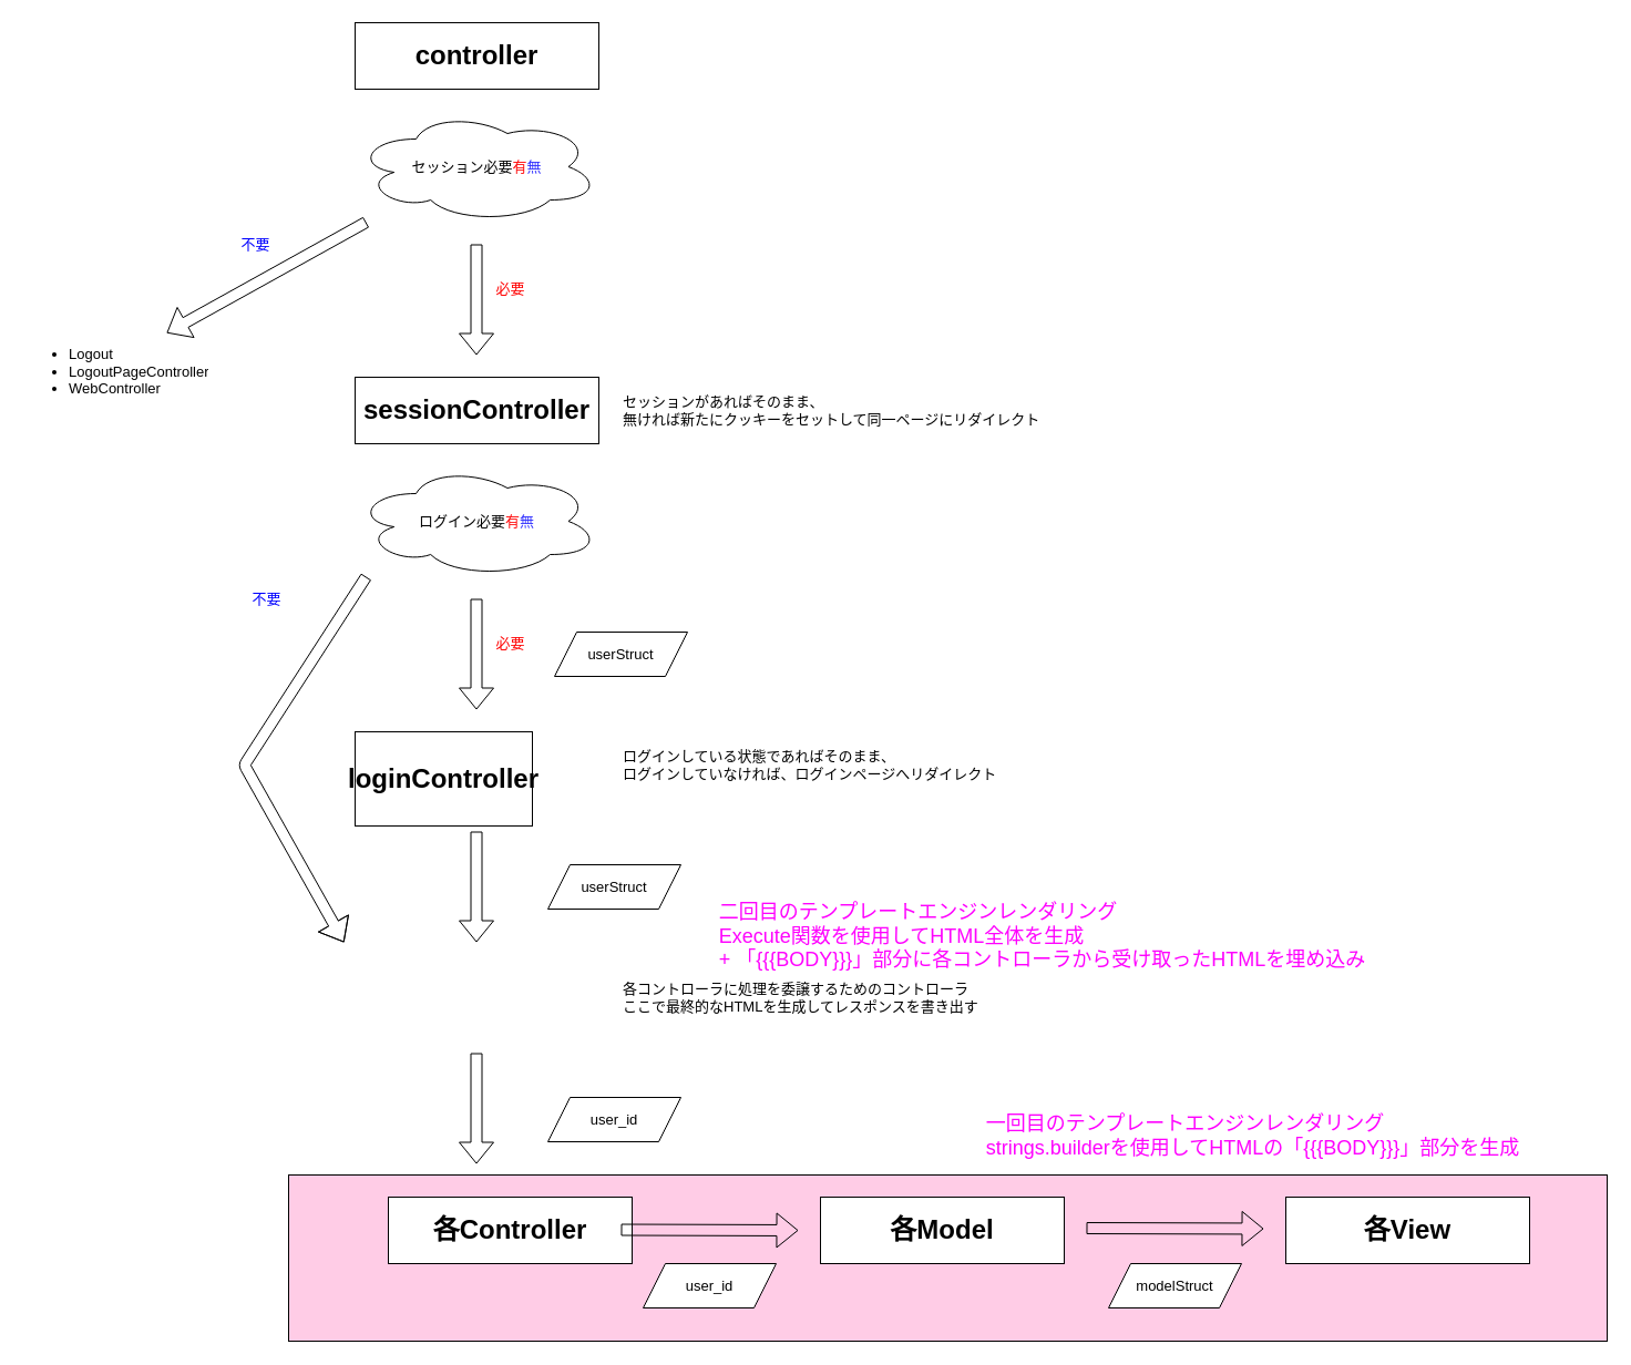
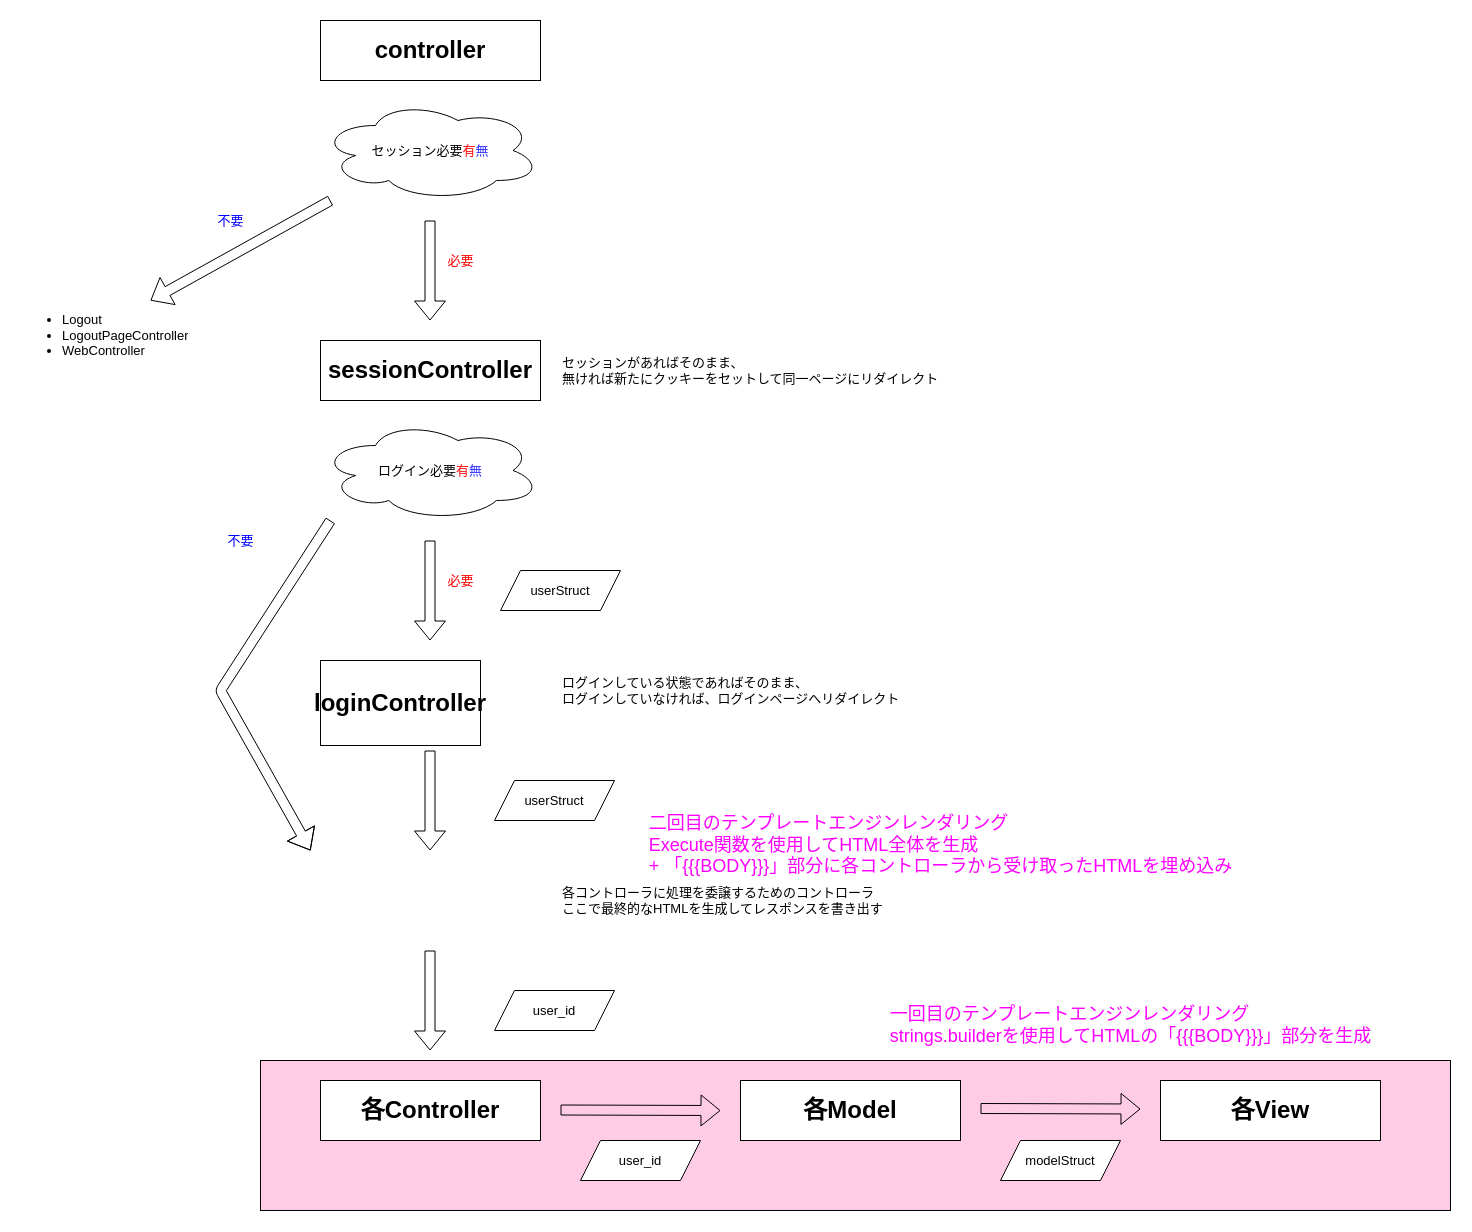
  <mxCell id="0" />
  <mxCell id="1" parent="0" />
  <mxCell id="2" value="" style="rounded=0;whiteSpace=wrap;html=1;fontFamily=Helvetica;fontSize=13;fontColor=#000000;fillColor=#FFCCE6;" parent="1" vertex="1"><mxGeometry x="260" y="1060" width="1190" height="150" as="geometry" /></mxCell>
  <mxCell id="3" value="&lt;h1&gt;controller&lt;/h1&gt;" style="rounded=0;whiteSpace=wrap;html=1;" parent="1" vertex="1"><mxGeometry x="320" y="20" width="220" height="60" as="geometry" /></mxCell>
  <mxCell id="4" value="&lt;h1&gt;sessionController&lt;/h1&gt;" style="rounded=0;whiteSpace=wrap;html=1;" parent="1" vertex="1"><mxGeometry x="320" y="340" width="220" height="60" as="geometry" /></mxCell>
  <mxCell id="5" value="" style="shape=flexArrow;endArrow=classic;html=1;fontFamily=Helvetica;fontSize=13;" parent="1" edge="1"><mxGeometry width="50" height="50" relative="1" as="geometry"><mxPoint x="330" y="520" as="sourcePoint" /><mxPoint x="310" y="850" as="targetPoint" /><Array as="points"><mxPoint x="220" y="690" /></Array></mxGeometry></mxCell>
  <mxCell id="6" value="不要" style="text;html=1;align=center;verticalAlign=middle;resizable=0;points=[];autosize=1;strokeColor=none;fillColor=none;fontSize=13;fontFamily=Helvetica;fontColor=#0000FF;" parent="1" vertex="1"><mxGeometry x="220" y="530" width="40" height="20" as="geometry" /></mxCell>
  <mxCell id="7" value="セッション必要&lt;font color=&quot;#ff0a0a&quot;&gt;有&lt;/font&gt;&lt;font color=&quot;#3333ff&quot;&gt;無&lt;/font&gt;" style="ellipse;shape=cloud;whiteSpace=wrap;html=1;fontFamily=Helvetica;fontSize=13;" parent="1" vertex="1"><mxGeometry x="320" y="100" width="220" height="100" as="geometry" /></mxCell>
  <mxCell id="8" value="&lt;ul&gt;&lt;li&gt;Logout&lt;/li&gt;&lt;li&gt;LogoutPageController&lt;/li&gt;&lt;li&gt;WebController&lt;/li&gt;&lt;/ul&gt;" style="text;strokeColor=none;fillColor=none;html=1;whiteSpace=wrap;verticalAlign=middle;overflow=hidden;fontFamily=Helvetica;fontSize=13;" parent="1" vertex="1"><mxGeometry x="20" y="290" width="190" height="90" as="geometry" /></mxCell>
  <mxCell id="9" value="" style="shape=flexArrow;endArrow=classic;html=1;fontFamily=Helvetica;fontSize=13;" parent="1" edge="1"><mxGeometry width="50" height="50" relative="1" as="geometry"><mxPoint x="429.5" y="220" as="sourcePoint" /><mxPoint x="429.5" y="320" as="targetPoint" /></mxGeometry></mxCell>
  <mxCell id="10" value="必要" style="text;html=1;align=center;verticalAlign=middle;resizable=0;points=[];autosize=1;strokeColor=none;fillColor=none;fontSize=13;fontFamily=Helvetica;fontColor=#FF0000;" parent="1" vertex="1"><mxGeometry x="440" y="250" width="40" height="20" as="geometry" /></mxCell>
  <mxCell id="11" value="セッションがあればそのまま、&lt;br&gt;無ければ新たにクッキーをセットして同一ページにリダイレクト" style="text;html=1;align=left;verticalAlign=middle;resizable=0;points=[];autosize=1;strokeColor=none;fillColor=none;fontSize=13;fontFamily=Helvetica;fontColor=#000000;" parent="1" vertex="1"><mxGeometry x="560" y="350" width="390" height="40" as="geometry" /></mxCell>
  <mxCell id="12" value="&lt;h1&gt;loginController&lt;/h1&gt;" style="rounded=0;whiteSpace=wrap;html=1;" parent="1" vertex="1"><mxGeometry x="320" y="660" width="160" height="85" as="geometry" /></mxCell>
  <mxCell id="13" value="ログイン必要&lt;font color=&quot;#ff0a0a&quot;&gt;有&lt;/font&gt;&lt;font color=&quot;#3333ff&quot;&gt;無&lt;/font&gt;" style="ellipse;shape=cloud;whiteSpace=wrap;html=1;fontFamily=Helvetica;fontSize=13;" parent="1" vertex="1"><mxGeometry x="320" y="420" width="220" height="100" as="geometry" /></mxCell>
  <mxCell id="14" value="" style="shape=flexArrow;endArrow=classic;html=1;fontFamily=Helvetica;fontSize=13;" parent="1" edge="1"><mxGeometry width="50" height="50" relative="1" as="geometry"><mxPoint x="429.5" y="540" as="sourcePoint" /><mxPoint x="429.5" y="640" as="targetPoint" /></mxGeometry></mxCell>
  <mxCell id="15" value="必要" style="text;html=1;align=center;verticalAlign=middle;resizable=0;points=[];autosize=1;strokeColor=none;fillColor=none;fontSize=13;fontFamily=Helvetica;fontColor=#FF0000;" parent="1" vertex="1"><mxGeometry x="440" y="570" width="40" height="20" as="geometry" /></mxCell>
  <mxCell id="16" value="" style="shape=flexArrow;endArrow=classic;html=1;fontFamily=Helvetica;fontSize=13;" parent="1" edge="1"><mxGeometry width="50" height="50" relative="1" as="geometry"><mxPoint x="330" y="200" as="sourcePoint" /><mxPoint x="150" y="300" as="targetPoint" /></mxGeometry></mxCell>
  <mxCell id="17" value="不要" style="text;html=1;align=center;verticalAlign=middle;resizable=0;points=[];autosize=1;strokeColor=none;fillColor=none;fontSize=13;fontFamily=Helvetica;fontColor=#0000FF;" parent="1" vertex="1"><mxGeometry x="210" y="210" width="40" height="20" as="geometry" /></mxCell>
  <mxCell id="18" value="ログインしている状態であればそのまま、&lt;br&gt;ログインしていなければ、ログインページへリダイレクト" style="text;html=1;align=left;verticalAlign=middle;resizable=0;points=[];autosize=1;strokeColor=none;fillColor=none;fontSize=13;fontFamily=Helvetica;fontColor=#000000;" parent="1" vertex="1"><mxGeometry x="560" y="670" width="350" height="40" as="geometry" /></mxCell>
  <mxCell id="19" value="" style="shape=flexArrow;endArrow=classic;html=1;fontFamily=Helvetica;fontSize=13;" parent="1" edge="1"><mxGeometry width="50" height="50" relative="1" as="geometry"><mxPoint x="429.5" y="750" as="sourcePoint" /><mxPoint x="429.5" y="850" as="targetPoint" /></mxGeometry></mxCell>
  <mxCell id="20" value="各コントローラに処理を委譲するためのコントローラ&lt;br&gt;ここで最終的なHTMLを生成してレスポンスを書き出す" style="text;html=1;align=left;verticalAlign=middle;resizable=0;points=[];autosize=1;strokeColor=none;fillColor=none;fontSize=13;fontFamily=Helvetica;fontColor=#000000;" parent="1" vertex="1"><mxGeometry x="560" y="880" width="340" height="40" as="geometry" /></mxCell>
- <mxCell id="21" value="&lt;h1&gt;各Controller&lt;/h1&gt;" style="rounded=0;whiteSpace=wrap;html=1;" parent="1" vertex="1"><mxGeometry x="350" y="1080" width="220" height="60" as="geometry" /></mxCell>
+ <mxCell id="21" value="&lt;h1&gt;各Controller&lt;/h1&gt;" style="rounded=0;whiteSpace=wrap;html=1;" parent="1" vertex="1"><mxGeometry x="320" y="1080" width="220" height="60" as="geometry" /></mxCell>
  <mxCell id="22" value="" style="shape=flexArrow;endArrow=classic;html=1;fontFamily=Helvetica;fontSize=13;" parent="1" edge="1"><mxGeometry width="50" height="50" relative="1" as="geometry"><mxPoint x="429.5" y="950" as="sourcePoint" /><mxPoint x="429.5" y="1050" as="targetPoint" /></mxGeometry></mxCell>
  <mxCell id="23" value="&lt;h1&gt;各Model&lt;/h1&gt;" style="rounded=0;whiteSpace=wrap;html=1;" parent="1" vertex="1"><mxGeometry x="740" y="1080" width="220" height="60" as="geometry" /></mxCell>
  <mxCell id="24" value="&lt;h1&gt;各View&lt;/h1&gt;" style="rounded=0;whiteSpace=wrap;html=1;" parent="1" vertex="1"><mxGeometry x="1160" y="1080" width="220" height="60" as="geometry" /></mxCell>
  <mxCell id="25" value="userStruct" style="shape=parallelogram;perimeter=parallelogramPerimeter;whiteSpace=wrap;html=1;fixedSize=1;fontFamily=Helvetica;fontSize=13;fontColor=#000000;" parent="1" vertex="1"><mxGeometry x="500" y="570" width="120" height="40" as="geometry" /></mxCell>
  <mxCell id="26" value="userStruct" style="shape=parallelogram;perimeter=parallelogramPerimeter;whiteSpace=wrap;html=1;fixedSize=1;fontFamily=Helvetica;fontSize=13;fontColor=#000000;" parent="1" vertex="1"><mxGeometry x="494" y="780" width="120" height="40" as="geometry" /></mxCell>
  <mxCell id="27" value="user_id" style="shape=parallelogram;perimeter=parallelogramPerimeter;whiteSpace=wrap;html=1;fixedSize=1;fontFamily=Helvetica;fontSize=13;fontColor=#000000;" parent="1" vertex="1"><mxGeometry x="494" y="990" width="120" height="40" as="geometry" /></mxCell>
  <mxCell id="28" value="" style="shape=flexArrow;endArrow=classic;html=1;fontFamily=Helvetica;fontSize=13;" parent="1" edge="1"><mxGeometry width="50" height="50" relative="1" as="geometry"><mxPoint x="560" y="1109.5" as="sourcePoint" /><mxPoint x="720" y="1110" as="targetPoint" /></mxGeometry></mxCell>
  <mxCell id="29" value="" style="shape=flexArrow;endArrow=classic;html=1;fontFamily=Helvetica;fontSize=13;" parent="1" edge="1"><mxGeometry width="50" height="50" relative="1" as="geometry"><mxPoint x="980" y="1108" as="sourcePoint" /><mxPoint x="1140" y="1108.5" as="targetPoint" /></mxGeometry></mxCell>
  <mxCell id="30" value="user_id" style="shape=parallelogram;perimeter=parallelogramPerimeter;whiteSpace=wrap;html=1;fixedSize=1;fontFamily=Helvetica;fontSize=13;fontColor=#000000;" parent="1" vertex="1"><mxGeometry x="580" y="1140" width="120" height="40" as="geometry" /></mxCell>
  <mxCell id="31" value="modelStruct" style="shape=parallelogram;perimeter=parallelogramPerimeter;whiteSpace=wrap;html=1;fixedSize=1;fontFamily=Helvetica;fontSize=13;fontColor=#000000;" parent="1" vertex="1"><mxGeometry x="1000" y="1140" width="120" height="40" as="geometry" /></mxCell>
  <mxCell id="32" value="&lt;div style=&quot;text-align: left&quot;&gt;&lt;span&gt;一回目のテンプレートエンジンレンダリング&lt;/span&gt;&lt;/div&gt;strings.builderを使用してHTMLの「{{{BODY}}}」部分を生成" style="text;html=1;align=center;verticalAlign=middle;resizable=0;points=[];autosize=1;strokeColor=none;fillColor=none;fontSize=18;fontFamily=Helvetica;fontColor=#FF00FF;" parent="1" vertex="1"><mxGeometry x="880" y="1000" width="500" height="50" as="geometry" /></mxCell>
  <mxCell id="33" value="&lt;div style=&quot;text-align: left&quot;&gt;&lt;span&gt;二回目のテンプレートエンジンレンダリング&lt;/span&gt;&lt;/div&gt;&lt;div style=&quot;text-align: left&quot;&gt;&lt;span&gt;Execute関数を使用してHTML全体を生成&lt;/span&gt;&lt;/div&gt;&lt;div style=&quot;text-align: left&quot;&gt;+ 「{{{BODY}}}」部分に各コントローラから受け取ったHTMLを埋め込み&lt;/div&gt;" style="text;html=1;align=center;verticalAlign=middle;resizable=0;points=[];autosize=1;strokeColor=none;fillColor=none;fontSize=18;fontFamily=Helvetica;fontColor=#FF00FF;" vertex="1" parent="1"><mxGeometry x="640" y="810" width="600" height="70" as="geometry" /></mxCell>
